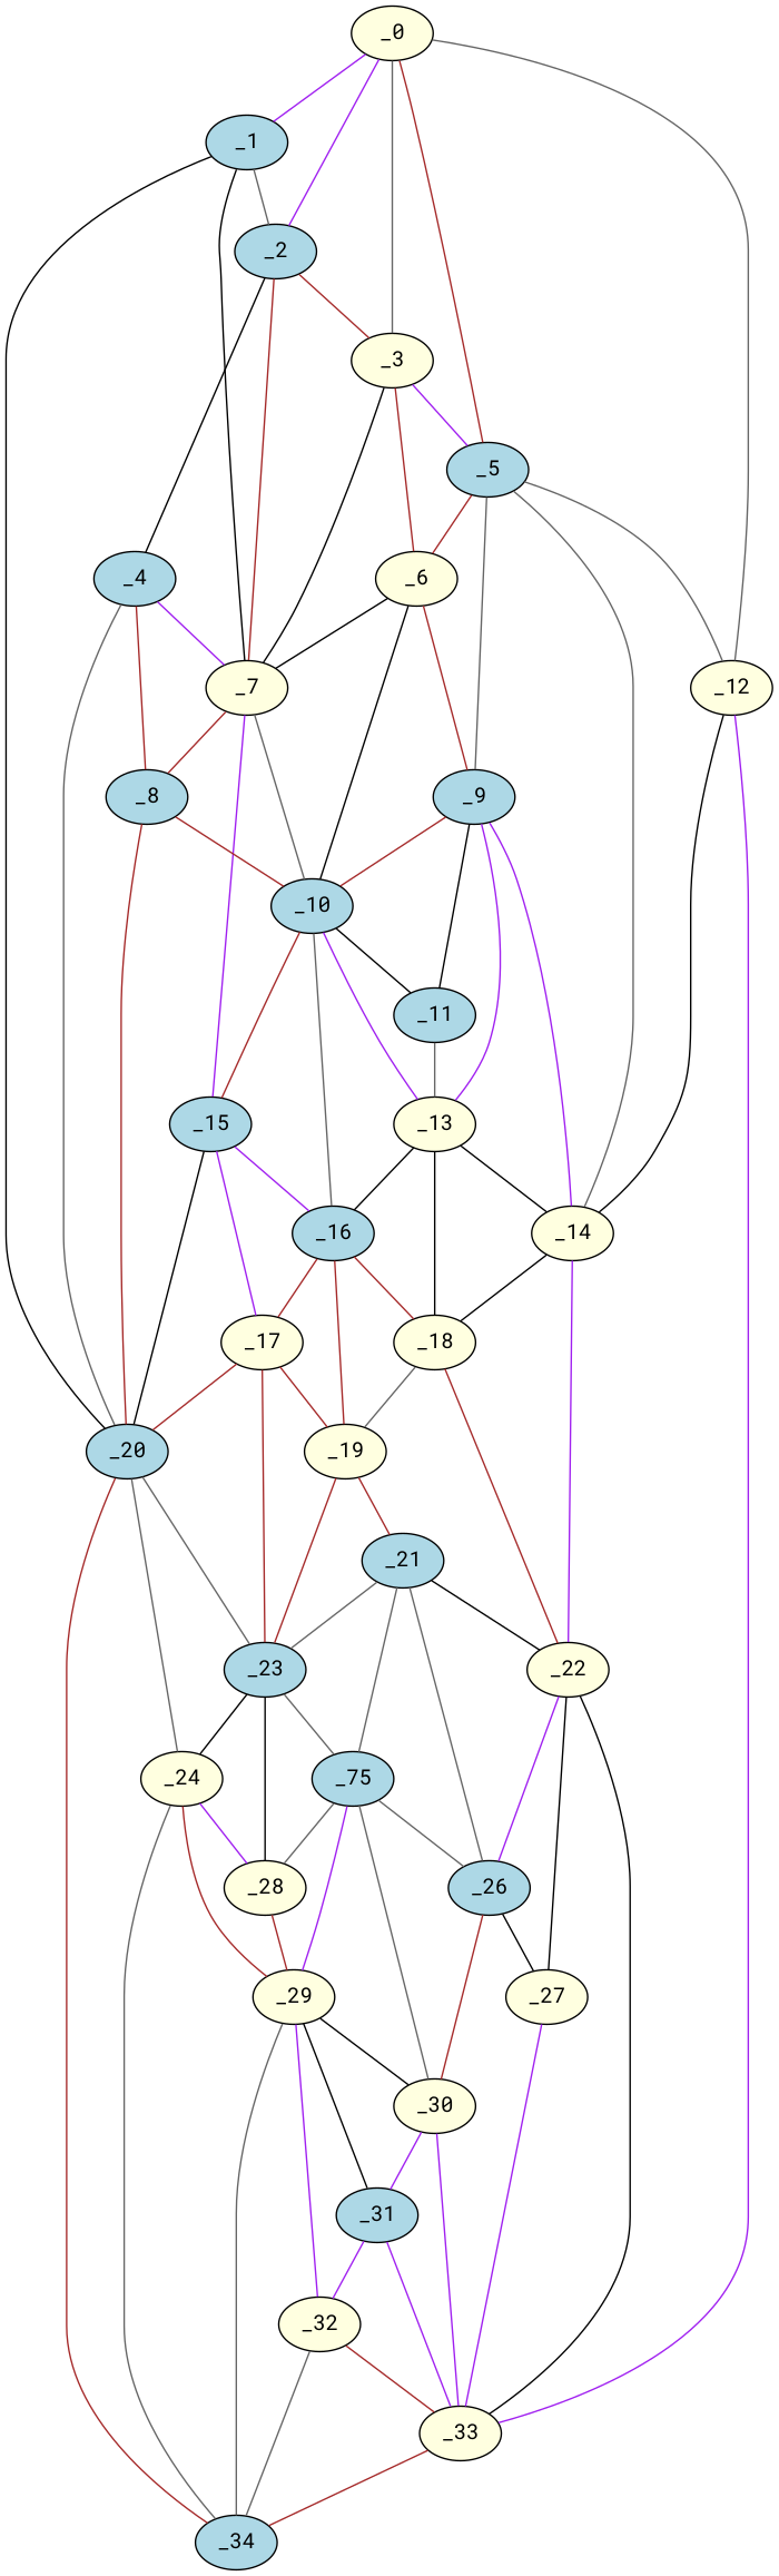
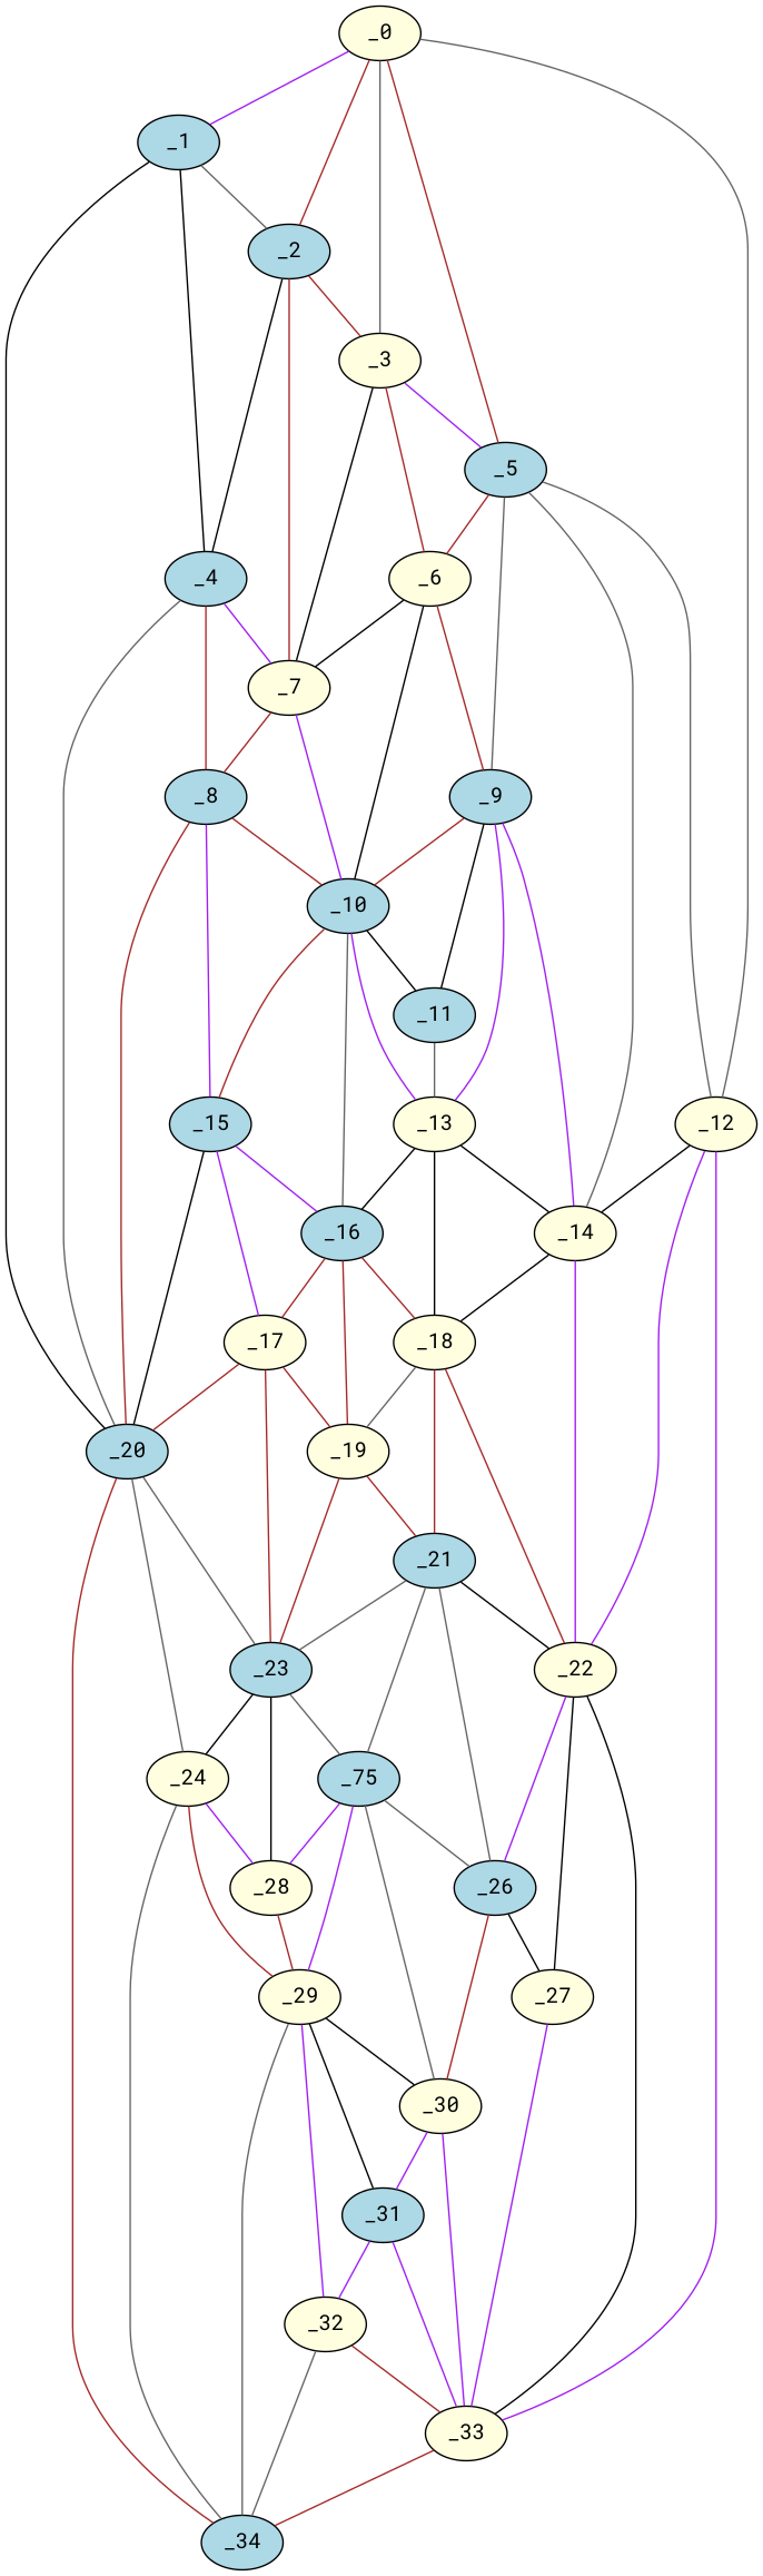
  graph {
    fontname="Roboto Mono"
    node [fillcolor=lightyellow fontname="Roboto Mono" style=filled x=57 y=50]
    edge [color=brown fontname="Roboto Mono" valence=2]
    _0 [x=5 y=59]
    _1 [fillcolor=lightblue x=25 y=52]
    _2 [fillcolor=lightblue x=27 y=59]
    _3 [x=30 y=63]
    _5 [fillcolor=lightblue x=33 y=74]
    _12 [x=55 y=93]
    _4 [fillcolor=lightblue x=31]
    _20 [fillcolor=lightblue x=77 y=34]
    _7 [x=39 y=54]
    _6 [x=38 y=64]
    _9 [fillcolor=lightblue x=47 y=67]
    _14 [y=79]
    _22 [x=83 y=79]
    _33 [x=126 y=65]
    _8 [fillcolor=lightblue x=42 y=47]
    _23 [fillcolor=lightblue x=84 y=47]
    _24 [x=87 y=39]
    _34 [fillcolor=lightblue x=127]
    _10 [fillcolor=lightblue x=50 y=60]
    _11 [fillcolor=lightblue x=53 y=65]
    _13 [y=67]
    _18 [x=73 y=63]
    _26 [fillcolor=lightblue x=91 y=68]
    _27 [x=93 y=72]
    _15 [fillcolor=lightblue x=58 y=46]
    n26 [fillcolor=lightblue label=_75 x=90 y=57]
    _28 [x=96 y=46]
    _29 [x=100 y=45]
    _16 [fillcolor=lightblue x=70 y=54]
    _17 [x=72 y=48]
    _19 [x=75 y=56]
    _21 [fillcolor=lightblue x=82 y=61]
    _30 [x=103 y=67]
    _31 [fillcolor=lightblue x=112 y=62]
    _32 [x=115]
    _0 -- _1 [color=purple valence=1]
-   _0 -- _2 [color=purple valence=1]
+   _0 -- _2 [valence=1]
    _0 -- _3 [color=gray40 valence=1]
    _0 -- _5 [valence=1]
    _0 -- _12 [color=gray40 valence=1]
    _1 -- _2 [color=gray40]
-   _1 -- _7 [color=black valence=1]
+   _1 -- _4 [color=black valence=1]
    _1 -- _20 [color=black valence=1]
    _2 -- _3
    _2 -- _4 [color=black]
    _2 -- _7
    _3 -- _5 [color=purple]
    _3 -- _7 [color=black]
    _3 -- _6
    _5 -- _12 [color=gray40]
    _5 -- _6
    _5 -- _9 [color=gray40]
    _5 -- _14 [color=gray40 valence=1]
    _12 -- _14 [color=black]
+   _12 -- _22 [color=purple valence=1]
    _12 -- _33 [color=purple valence=1]
    _4 -- _20 [color=gray40]
    _4 -- _7 [color=purple]
    _4 -- _8
    _20 -- _23 [color=gray40]
    _20 -- _24 [color=gray40]
    _20 -- _34 [valence=1]
    _7 -- _8 [valence=1]
-   _7 -- _10 [color=gray40]
+   _7 -- _10 [color=purple]
    _6 -- _7 [color=black valence=1]
    _6 -- _9
    _6 -- _10 [color=black]
    _9 -- _14 [color=purple]
    _9 -- _10 [valence=1]
    _9 -- _11 [color=black]
    _9 -- _13 [color=purple valence=1]
    _14 -- _22 [color=purple]
    _14 -- _18 [color=black valence=1]
    _22 -- _33 [color=black]
    _22 -- _26 [color=purple valence=1]
    _22 -- _27 [color=black valence=1]
    _33 -- _34 [valence=1]
    _8 -- _20 [valence=1]
    _8 -- _10 [valence=1]
-   _7 -- _15 [color=purple]
+   _8 -- _15 [color=purple]
    _23 -- _24 [color=black valence=1]
    _23 -- n26 [color=gray40 valence=1]
    _23 -- _28 [color=black]
    _24 -- _34 [color=gray40 valence=1]
    _24 -- _28 [color=purple valence=1]
    _24 -- _29
    _10 -- _11 [color=black valence=1]
    _10 -- _13 [color=purple valence=1]
    _10 -- _15
    _10 -- _16 [color=gray40]
    _11 -- _13 [color=gray40]
    _13 -- _14 [color=black]
    _13 -- _18 [color=black]
    _13 -- _16 [color=black]
    _18 -- _22
    _18 -- _19 [color=gray40 valence=1]
+   _18 -- _21 [valence=1]
    _26 -- _27 [color=black]
    _26 -- _30 [valence=1]
    _27 -- _33 [color=purple]
    _15 -- _20 [color=black]
    _15 -- _16 [color=purple valence=1]
    _15 -- _17 [color=purple]
    n26 -- _26 [color=gray40]
-   n26 -- _28 [color=gray40]
+   n26 -- _28 [color=purple]
    n26 -- _29 [color=purple valence=1]
    n26 -- _30 [color=gray40]
    _28 -- _29 [valence=1]
    _29 -- _34 [color=gray40 valence=1]
    _29 -- _30 [color=black]
    _29 -- _31 [color=black valence=1]
    _29 -- _32 [color=purple valence=1]
    _16 -- _18 [valence=1]
    _16 -- _17
    _16 -- _19
    _17 -- _20
    _17 -- _23 [valence=1]
    _17 -- _19
    _19 -- _23
    _19 -- _21
    _21 -- _22 [color=black]
    _21 -- _23 [color=gray40]
    _21 -- _26 [color=gray40 valence=1]
    _21 -- n26 [color=gray40]
    _30 -- _33 [color=purple]
    _30 -- _31 [color=purple]
    _31 -- _33 [color=purple valence=1]
    _31 -- _32 [color=purple]
    _32 -- _33 [valence=1]
    _32 -- _34 [color=gray40]
  }
